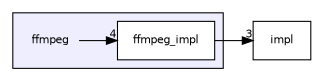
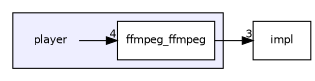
  digraph {
    compound=true
    rankdir=LR
    node [fontname=Helvetica fontsize=10 shape=box]
    edge [labeldistance=1.5 labelfontname=Helvetica labelfontsize=10]
-   n1 [label=ffmpeg shape=plaintext]
-   n2 [color=black fillcolor=white label=ffmpeg_impl style=filled]
+   n1 [label=player shape=plaintext]
+   n2 [color=black fillcolor=white label=ffmpeg_ffmpeg style=filled]
    n3 [label=impl]
    subgraph cluster_1 {
      bgcolor="#eeeeff"
      pencolor=black
      n1
      n2
    }
    n1 -> n2 [headlabel=4]
    n2 -> n3 [headlabel=3]
  }
